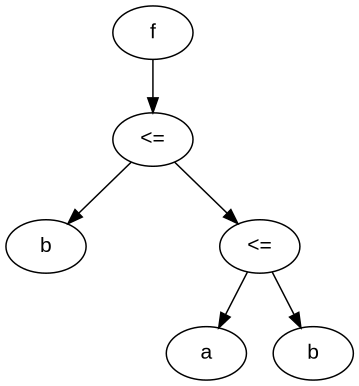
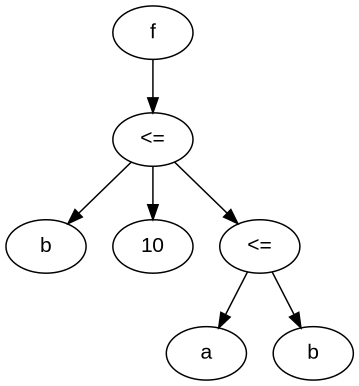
  digraph {
    fontname="Liberation Sans"
    node [fontname="Liberation Sans"]
    edge [fontname="Liberation Sans"]
    n1 [label=f]
    n2 [label="<="]
    n3 [label=b]
+   n4 [label=10]
    n5 [label="<="]
    n6 [label=a]
    n7 [label=b]
    n1 -> n2
    n2 -> n3
+   n2 -> n4
    n2 -> n5
    n5 -> n6
    n5 -> n7
  }
